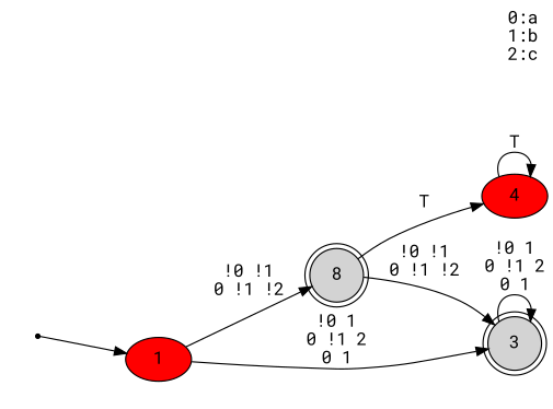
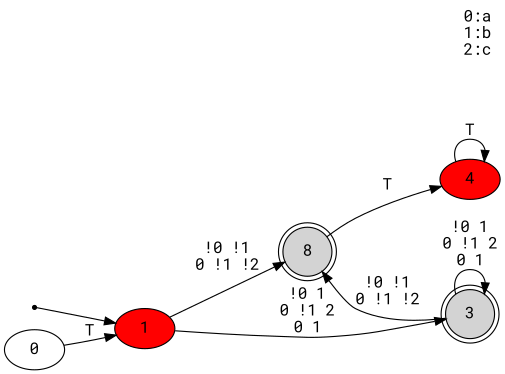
  digraph {
    fontname="Roboto Mono"
    label="0:a\n1:b\n2:c\n"
    labeljust=r
    labelloc=t
    rankdir=LR
    node [fontname="Roboto Mono" style=filled]
    edge [fontname="Roboto Mono"]
    init [shape=point style=""]
    1 [fillcolor=red]
    n3 [fillcolor=lightgrey label=8 shape=doublecircle]
    3 [fillcolor=lightgrey shape=doublecircle]
+   0 [style=""]
    4 [fillcolor=red]
    init -> 1
    1 -> n3 [label="!0 !1\n0 !1 !2"]
    1 -> 3 [label="!0 1\n0 !1 2\n0 1"]
    n3 -> 4 [label=T]
-   n3 -> 3 [label="!0 !1\n0 !1 !2"]
+   3 -> n3 [label="!0 !1\n0 !1 !2"]
    3 -> 3 [label="!0 1\n0 !1 2\n0 1"]
+   0 -> 1 [label=T]
    4 -> 4 [label=T]
  }
